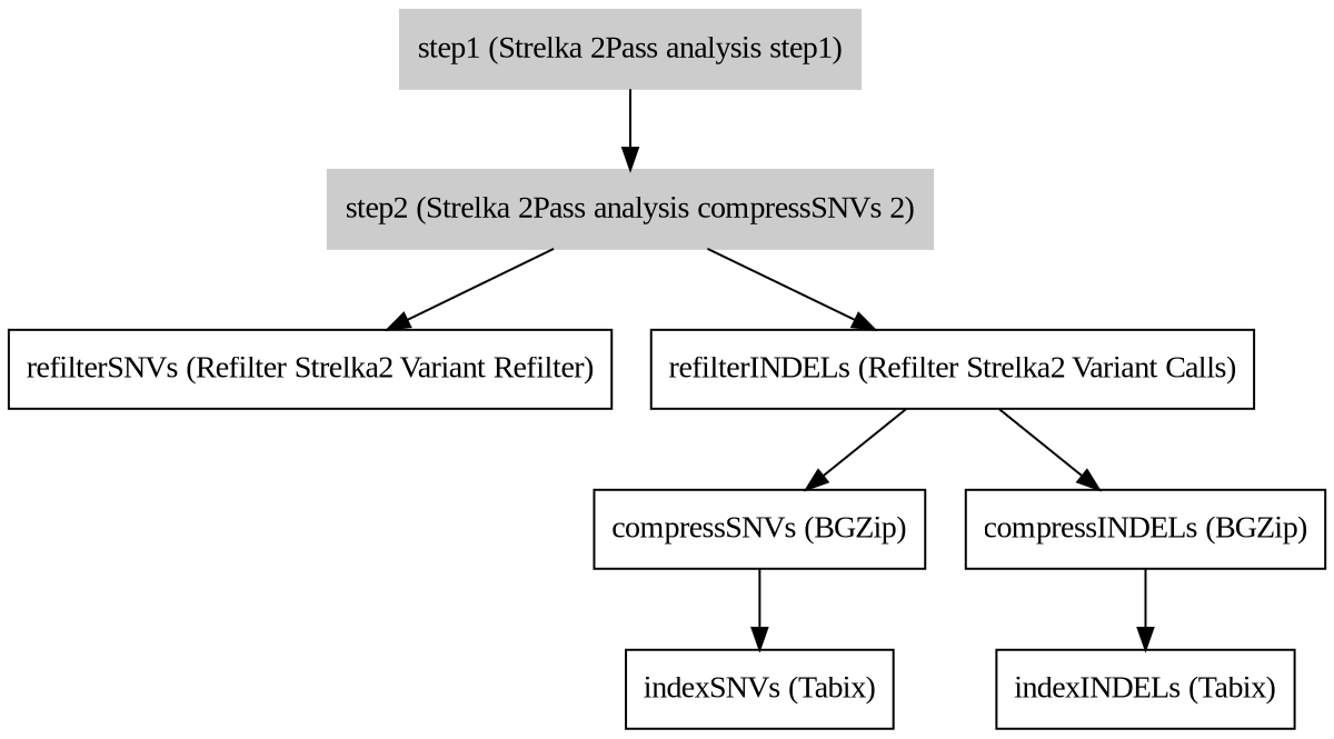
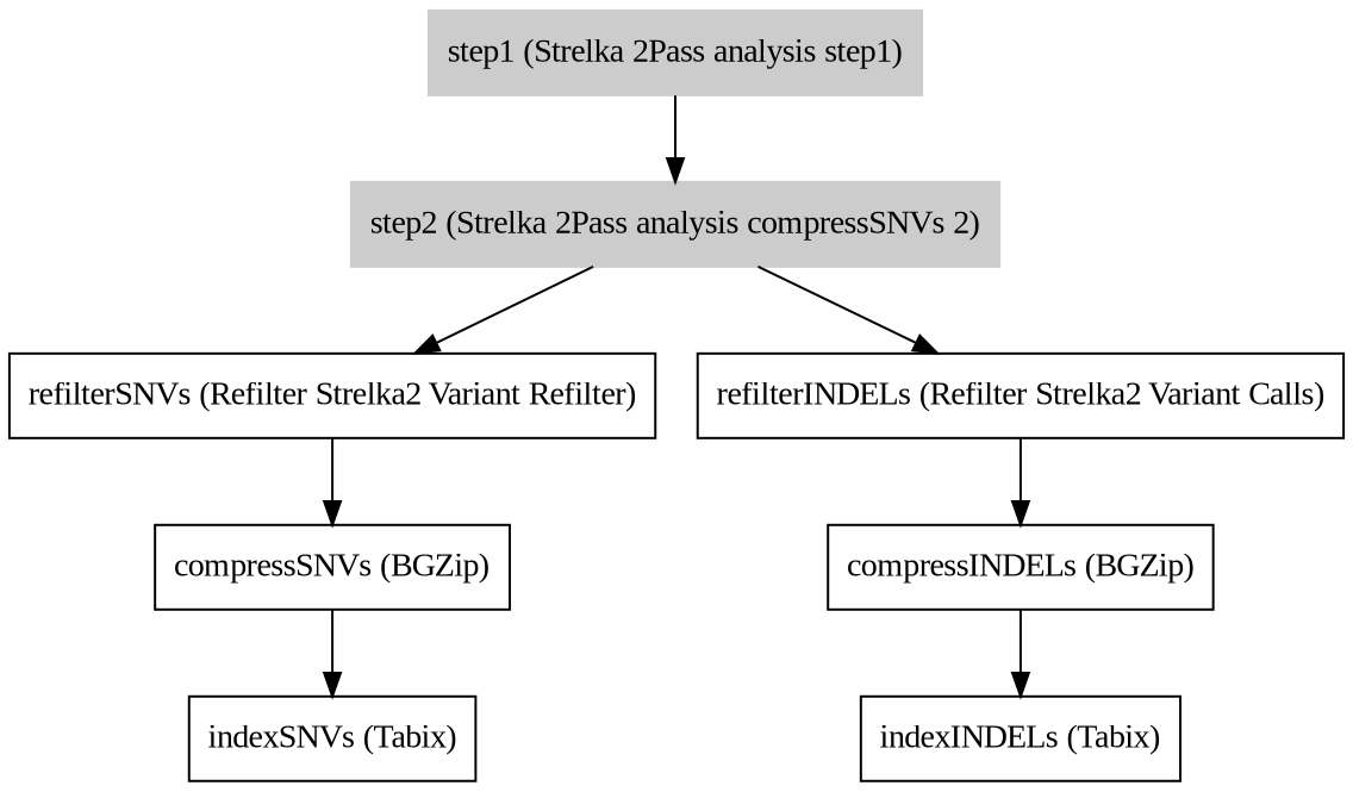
  digraph {
    fontname="Liberation Serif"
    node [fontname="Liberation Serif" shape=record]
    edge [fontname="Liberation Serif"]
    n1 [color=grey80 label="step1 (Strelka 2Pass analysis step1)" style=filled]
    n2 [color=grey80 label="step2 (Strelka 2Pass analysis compressSNVs 2)" style=filled]
    n3 [label="refilterSNVs (Refilter Strelka2 Variant Refilter)"]
    n4 [label="refilterINDELs (Refilter Strelka2 Variant Calls)"]
    n5 [label="compressSNVs (BGZip)"]
    n6 [label="compressINDELs (BGZip)"]
    n7 [label="indexSNVs (Tabix)"]
    n8 [label="indexINDELs (Tabix)"]
    n1 -> n2
    n2 -> n3
    n2 -> n4
-   n4 -> n5
+   n3 -> n5
    n4 -> n6
    n5 -> n7
    n6 -> n8
  }
